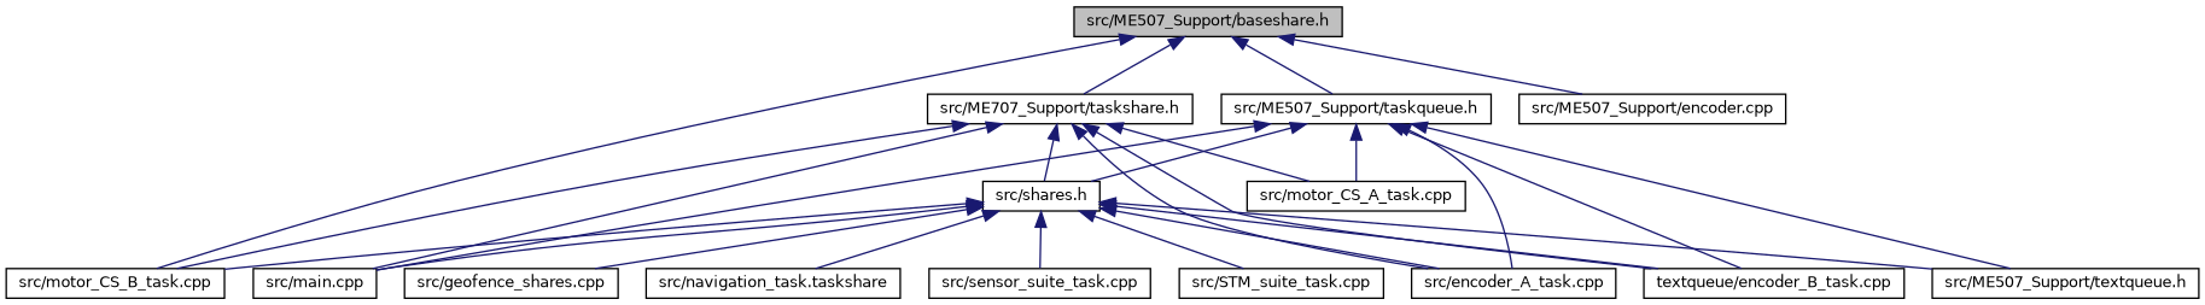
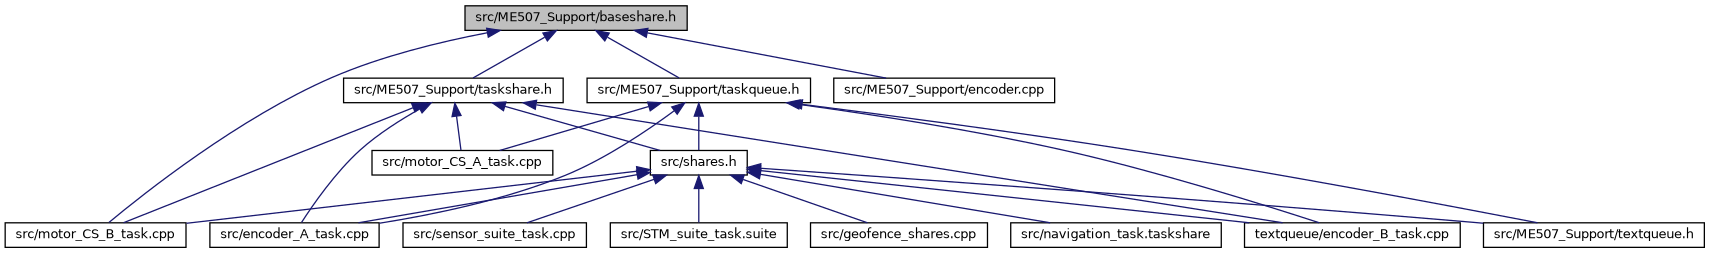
  digraph {
    node [color=black fillcolor=white fontname=Helvetica fontsize=10 shape=record style=filled]
    edge [color=midnightblue dir=back fontname=Helvetica fontsize=10 labelfontname=Helvetica labelfontsize=10 style=solid]
    n1 [fillcolor=grey75 fontcolor=black height=0.2 label="src/ME507_Support/baseshare.h" width=0.4]
-   n2 [height=0.2 label="src/ME707_Support/taskshare.h" width=0.4]
+   n2 [height=0.2 label="src/ME507_Support/taskshare.h" width=0.4]
    n3 [height=0.2 label="src/ME507_Support/taskqueue.h" width=0.4]
    n4 [height=0.2 label="src/ME507_Support/encoder.cpp" width=0.4]
    n5 [height=0.2 label="src/motor_CS_B_task.cpp" width=0.4]
    n6 [height=0.2 label="src/encoder_A_task.cpp" width=0.4]
    n7 [height=0.2 label="textqueue/encoder_B_task.cpp" width=0.4]
    n8 [height=0.2 label="src/shares.h" width=0.4]
-   n9 [height=0.2 label="src/main.cpp" width=0.4]
    n10 [height=0.2 label="src/motor_CS_A_task.cpp" width=0.4]
    n11 [height=0.2 label="src/ME507_Support/textqueue.h" width=0.4]
    n12 [height=0.2 label="src/geofence_shares.cpp" width=0.4]
    n13 [height=0.2 label="src/navigation_task.taskshare" width=0.4]
    n14 [height=0.2 label="src/sensor_suite_task.cpp" width=0.4]
-   n15 [height=0.2 label="src/STM_suite_task.cpp" width=0.4]
+   n15 [height=0.2 label="src/STM_suite_task.suite" width=0.4]
    n1 -> n2
    n1 -> n3
    n1 -> n4
    n1 -> n5
    n2 -> n5
    n2 -> n6
    n2 -> n7
    n2 -> n8
-   n2 -> n9
    n2 -> n10
    n3 -> n6
    n3 -> n7
    n3 -> n8
-   n3 -> n9
    n3 -> n10
    n3 -> n11
    n8 -> n5
    n8 -> n6
    n8 -> n7
-   n8 -> n9
    n8 -> n11
    n8 -> n12
    n8 -> n13
    n8 -> n14
    n8 -> n15
  }
